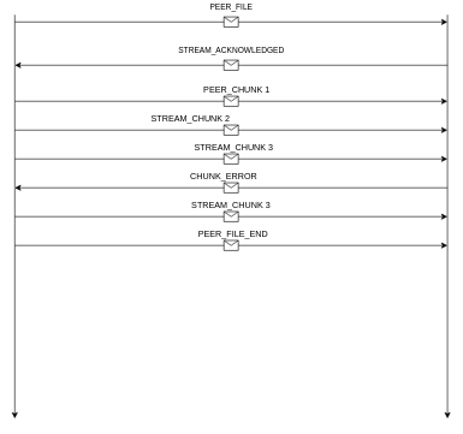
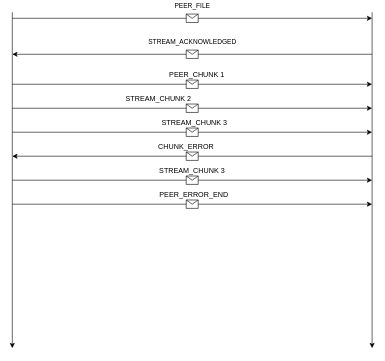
  <mxCell id="0" />
  <mxCell id="1" parent="0" />
  <mxCell id="2" value="" style="endArrow=classic;html=1;fontFamily=Helvetica;fontSize=11;fontColor=rgb(0, 0, 0);align=center;strokeColor=rgb(0, 0, 0);" edge="1" parent="1"><mxGeometry width="50" height="50" relative="1" as="geometry"><mxPoint x="20" y="20" as="sourcePoint" /><mxPoint x="20" y="580" as="targetPoint" /></mxGeometry></mxCell>
  <mxCell id="3" value="" style="endArrow=classic;html=1;rounded=0;" edge="1" parent="1"><mxGeometry width="50" height="50" relative="1" as="geometry"><mxPoint x="620" y="20" as="sourcePoint" /><mxPoint x="620" y="580" as="targetPoint" /></mxGeometry></mxCell>
  <mxCell id="4" value="PEER_FILE" style="endArrow=classic;html=1;rounded=0;" edge="1" parent="1"><mxGeometry y="20" relative="1" as="geometry"><mxPoint x="20" y="30" as="sourcePoint" /><mxPoint x="620" y="30" as="targetPoint" /><mxPoint as="offset" /></mxGeometry></mxCell>
  <mxCell id="5" value="" style="shape=message;html=1;outlineConnect=0;" vertex="1" parent="4"><mxGeometry width="20" height="14" relative="1" as="geometry"><mxPoint x="-10" y="-7" as="offset" /></mxGeometry></mxCell>
  <mxCell id="6" value="STREAM_ACKNOWLEDGED" style="endArrow=classic;html=1;rounded=0;" edge="1" parent="1"><mxGeometry y="-20" relative="1" as="geometry"><mxPoint x="620" y="90" as="sourcePoint" /><mxPoint x="20" y="90" as="targetPoint" /><mxPoint as="offset" /></mxGeometry></mxCell>
  <mxCell id="7" value="" style="shape=message;html=1;outlineConnect=0;" vertex="1" parent="6"><mxGeometry width="20" height="14" relative="1" as="geometry"><mxPoint x="-10" y="-7" as="offset" /></mxGeometry></mxCell>
  <mxCell id="8" value="" style="endArrow=classic;html=1;rounded=0;" edge="1" parent="1"><mxGeometry relative="1" as="geometry"><mxPoint x="20" y="140" as="sourcePoint" /><mxPoint x="620" y="140" as="targetPoint" /></mxGeometry></mxCell>
  <mxCell id="9" value="" style="shape=message;html=1;outlineConnect=0;" vertex="1" parent="8"><mxGeometry width="20" height="14" relative="1" as="geometry"><mxPoint x="-10" y="-7" as="offset" /></mxGeometry></mxCell>
  <mxCell id="10" value="" style="endArrow=classic;html=1;rounded=0;" edge="1" parent="1"><mxGeometry relative="1" as="geometry"><mxPoint x="20" y="180" as="sourcePoint" /><mxPoint x="620" y="180" as="targetPoint" /></mxGeometry></mxCell>
  <mxCell id="11" value="" style="shape=message;html=1;outlineConnect=0;" vertex="1" parent="10"><mxGeometry width="20" height="14" relative="1" as="geometry"><mxPoint x="-10" y="-7" as="offset" /></mxGeometry></mxCell>
  <mxCell id="12" value="" style="endArrow=classic;html=1;rounded=0;" edge="1" parent="1"><mxGeometry relative="1" as="geometry"><mxPoint x="20" y="220" as="sourcePoint" /><mxPoint x="620" y="220" as="targetPoint" /></mxGeometry></mxCell>
  <mxCell id="13" value="" style="shape=message;html=1;outlineConnect=0;" vertex="1" parent="12"><mxGeometry width="20" height="14" relative="1" as="geometry"><mxPoint x="-10" y="-7" as="offset" /></mxGeometry></mxCell>
  <mxCell id="14" value="PEER_CHUNK 1" style="text;html=1;strokeColor=none;fillColor=none;align=center;verticalAlign=middle;whiteSpace=wrap;rounded=0;" vertex="1" parent="1"><mxGeometry x="270" y="110" width="116" height="30" as="geometry" /></mxCell>
  <mxCell id="15" value="STREAM_CHUNK 2" style="text;html=1;strokeColor=none;fillColor=none;align=center;verticalAlign=middle;whiteSpace=wrap;rounded=0;" vertex="1" parent="1"><mxGeometry x="206" y="150" width="116" height="30" as="geometry" /></mxCell>
  <mxCell id="16" value="STREAM_CHUNK 3" style="text;html=1;strokeColor=none;fillColor=none;align=center;verticalAlign=middle;whiteSpace=wrap;rounded=0;" vertex="1" parent="1"><mxGeometry x="266" y="190" width="116" height="30" as="geometry" /></mxCell>
  <mxCell id="17" value="" style="endArrow=classic;html=1;rounded=0;" edge="1" parent="1"><mxGeometry relative="1" as="geometry"><mxPoint x="620" y="260" as="sourcePoint" /><mxPoint x="20" y="260" as="targetPoint" /></mxGeometry></mxCell>
  <mxCell id="18" value="" style="shape=message;html=1;outlineConnect=0;" vertex="1" parent="17"><mxGeometry width="20" height="14" relative="1" as="geometry"><mxPoint x="-10" y="-7" as="offset" /></mxGeometry></mxCell>
  <mxCell id="19" value="CHUNK_ERROR" style="text;html=1;strokeColor=none;fillColor=none;align=center;verticalAlign=middle;whiteSpace=wrap;rounded=0;" vertex="1" parent="1"><mxGeometry x="280" y="230" width="60" height="30" as="geometry" /></mxCell>
  <mxCell id="20" value="" style="endArrow=classic;html=1;rounded=0;" edge="1" parent="1"><mxGeometry relative="1" as="geometry"><mxPoint x="20" y="300" as="sourcePoint" /><mxPoint x="620" y="300" as="targetPoint" /></mxGeometry></mxCell>
  <mxCell id="21" value="" style="shape=message;html=1;outlineConnect=0;" vertex="1" parent="20"><mxGeometry width="20" height="14" relative="1" as="geometry"><mxPoint x="-10" y="-7" as="offset" /></mxGeometry></mxCell>
  <mxCell id="22" value="STREAM_CHUNK 3" style="text;html=1;strokeColor=none;fillColor=none;align=center;verticalAlign=middle;whiteSpace=wrap;rounded=0;" vertex="1" parent="1"><mxGeometry x="260" y="270" width="120" height="30" as="geometry" /></mxCell>
  <mxCell id="23" value="" style="endArrow=classic;html=1;rounded=0;" edge="1" parent="1"><mxGeometry relative="1" as="geometry"><mxPoint x="20" y="340" as="sourcePoint" /><mxPoint x="620" y="340" as="targetPoint" /></mxGeometry></mxCell>
  <mxCell id="24" value="" style="shape=message;html=1;outlineConnect=0;" vertex="1" parent="23"><mxGeometry width="20" height="14" relative="1" as="geometry"><mxPoint x="-10" y="-7" as="offset" /></mxGeometry></mxCell>
- <mxCell id="25" value="PEER_FILE_END" style="text;html=1;strokeColor=none;fillColor=none;align=center;verticalAlign=middle;whiteSpace=wrap;rounded=0;" vertex="1" parent="1"><mxGeometry x="266" y="310" width="114" height="30" as="geometry" /></mxCell>
+ <mxCell id="25" value="PEER_ERROR_END" style="text;html=1;strokeColor=none;fillColor=none;align=center;verticalAlign=middle;whiteSpace=wrap;rounded=0;" vertex="1" parent="1"><mxGeometry x="266" y="310" width="114" height="30" as="geometry" /></mxCell>
